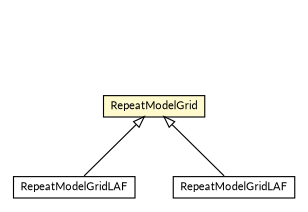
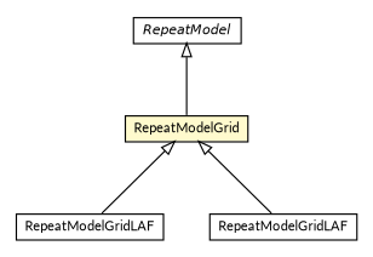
  digraph {
    nodesep=0.25
    ranksep=0.5
    fontname=Lato
    node [fontcolor=black fontname=Lato fontsize=10.0 shape=plaintext]
    edge [arrowtail=empty dir=back fontname=Lato fontsize=10 headport=p labelfontname=Helvetica labelfontsize=10 tailport=p]
    n1 [label=<<table title="org.universAAL.ui.handler.gui.swing.model.FormControl.RepeatModelGrid" border="0" cellborder="1" cellspacing="0" cellpadding="2" port="p" bgcolor="lemonChiffon" href="./RepeatModelGrid.html"> 		<tr><td><table border="0" cellspacing="0" cellpadding="1"> <tr><td align="center" balign="center"> RepeatModelGrid </td></tr> 		</table></td></tr> 		</table>>]
    n2 [label=<<table title="org.universAAL.ui.handler.gui.swing.defaultLookAndFeel.RepeatModelGridLAF" border="0" cellborder="1" cellspacing="0" cellpadding="2" port="p" href="../../defaultLookAndFeel/RepeatModelGridLAF.html"> 		<tr><td><table border="0" cellspacing="0" cellpadding="1"> <tr><td align="center" balign="center"> RepeatModelGridLAF </td></tr> 		</table></td></tr> 		</table>>]
    n3 [label=<<table title="org.universAAL.ui.gui.swing.bluesteelLAF.RepeatModelGridLAF" border="0" cellborder="1" cellspacing="0" cellpadding="2" port="p" href="../../../../../gui/swing/bluesteelLAF/RepeatModelGridLAF.html"> 		<tr><td><table border="0" cellspacing="0" cellpadding="1"> <tr><td align="center" balign="center"> RepeatModelGridLAF </td></tr> 		</table></td></tr> 		</table>>]
+   n4 [label=<<table title="org.universAAL.ui.handler.gui.swing.model.FormControl.RepeatModel" border="0" cellborder="1" cellspacing="0" cellpadding="2" port="p" href="./RepeatModel.html"> 		<tr><td><table border="0" cellspacing="0" cellpadding="1"> <tr><td align="center" balign="center"><font face="Helvetica-Oblique"> RepeatModel </font></td></tr> 		</table></td></tr> 		</table>>]
    n1 -> n2
    n1 -> n3
+   n4 -> n1
  }
